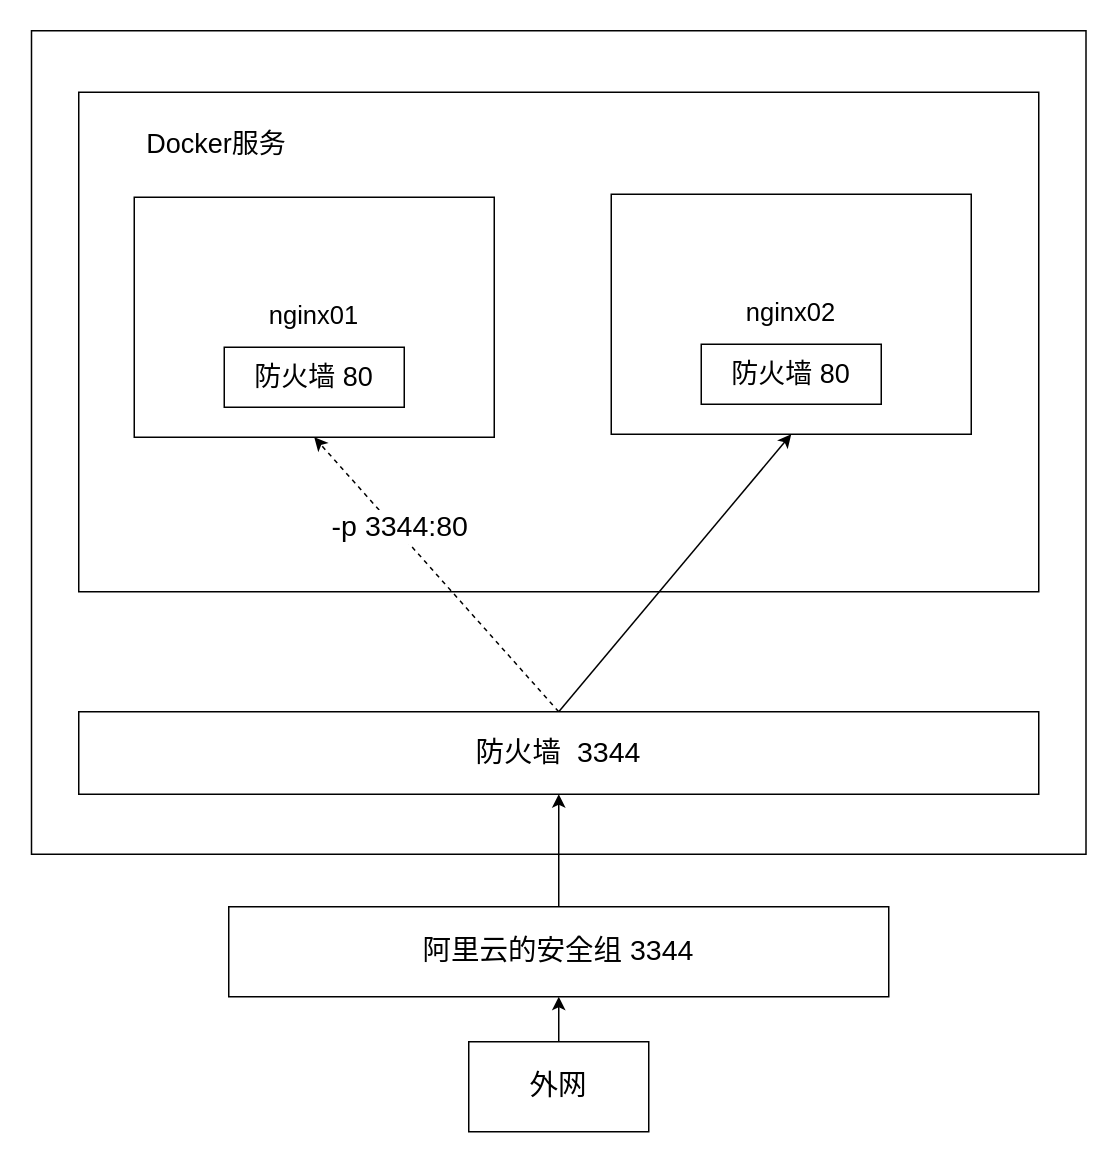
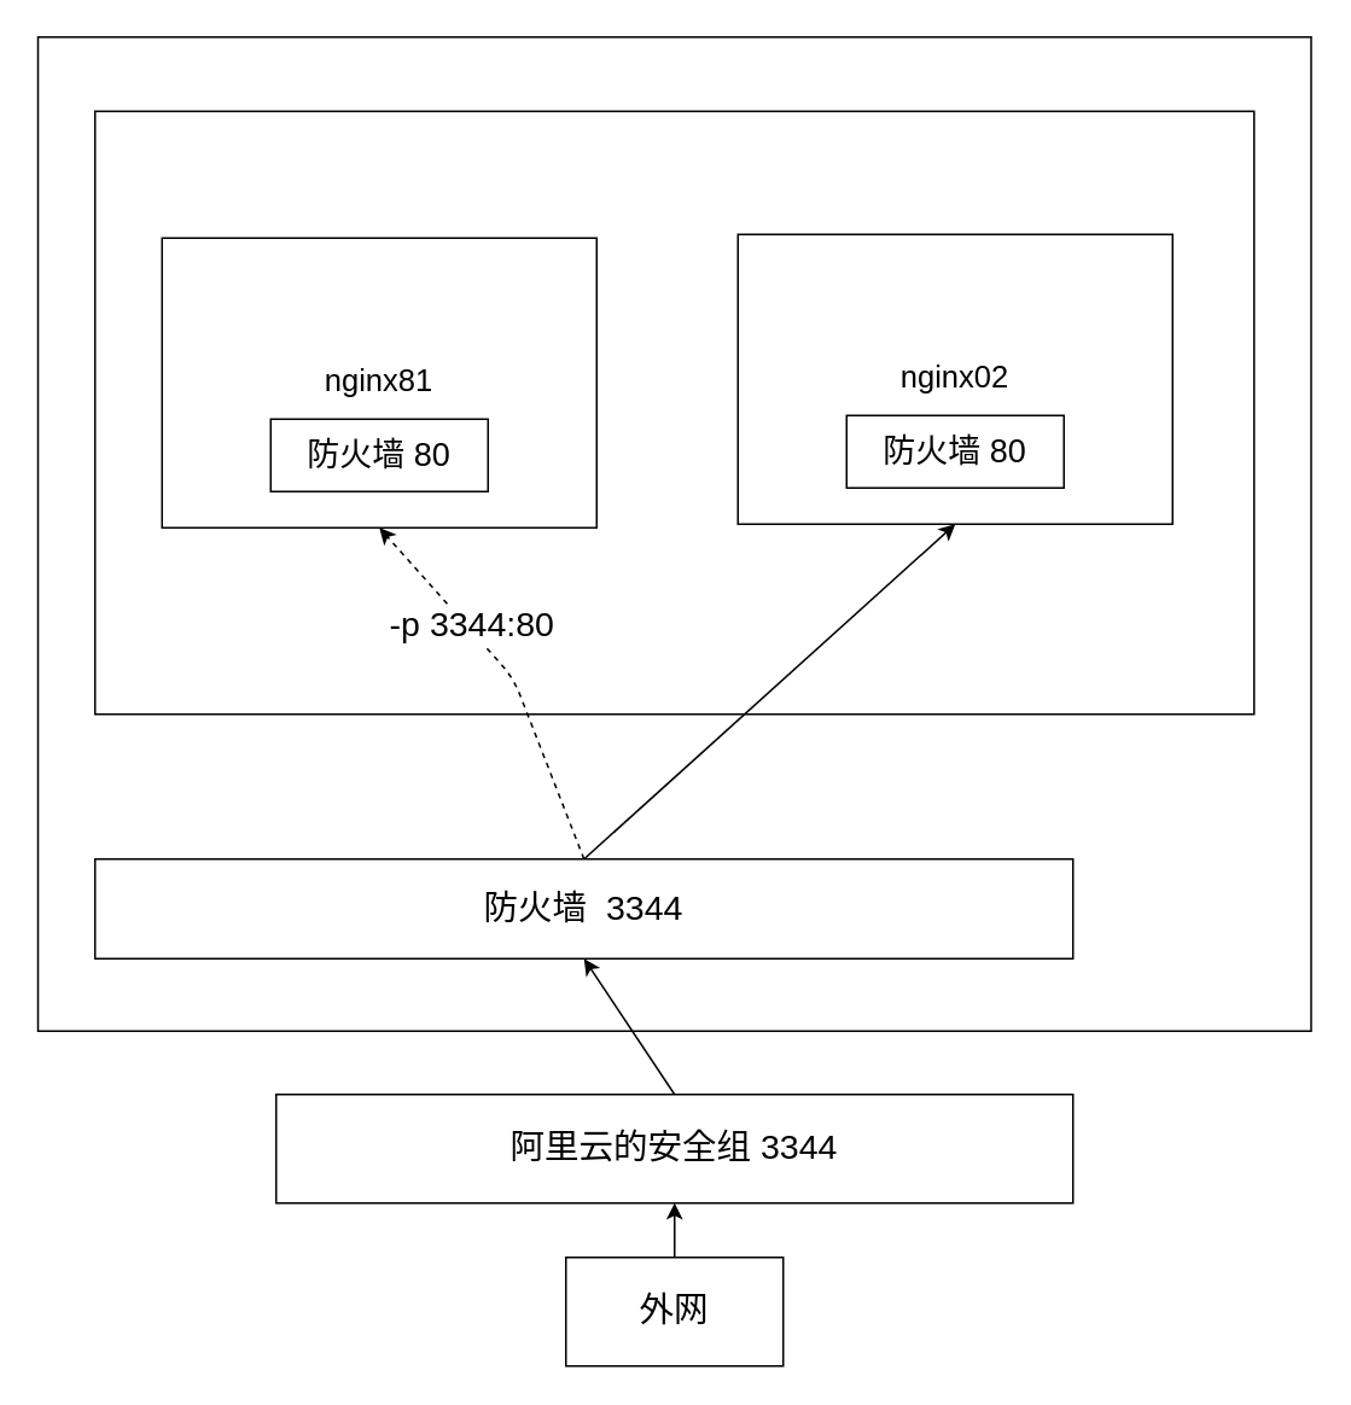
  <mxCell id="0" />
  <mxCell id="1" parent="0" />
  <mxCell id="2" value="" style="rounded=0;whiteSpace=wrap;html=1;fontSize=19;" vertex="1" parent="1"><mxGeometry x="20.5" y="20" width="703" height="549" as="geometry" /></mxCell>
  <mxCell id="3" value="" style="rounded=0;whiteSpace=wrap;html=1;fontSize=18;" vertex="1" parent="1"><mxGeometry x="52" y="61" width="640" height="333" as="geometry" /></mxCell>
- <mxCell id="4" value="&lt;font style=&quot;font-size: 17px;&quot;&gt;nginx01&lt;/font&gt;" style="rounded=0;whiteSpace=wrap;html=1;" vertex="1" parent="1"><mxGeometry x="89" y="131" width="240" height="160" as="geometry" /></mxCell>
- <mxCell id="5" value="&lt;font style=&quot;font-size: 18px;&quot;&gt;Docker服务&lt;/font&gt;" style="text;html=1;strokeColor=none;fillColor=none;align=center;verticalAlign=middle;whiteSpace=wrap;rounded=0;fontSize=15;" vertex="1" parent="1"><mxGeometry x="89" y="81" width="110" height="30" as="geometry" /></mxCell>
+ <mxCell id="4" value="&lt;font style=&quot;font-size: 17px;&quot;&gt;nginx81&lt;/font&gt;" style="rounded=0;whiteSpace=wrap;html=1;" vertex="1" parent="1"><mxGeometry x="89" y="131" width="240" height="160" as="geometry" /></mxCell>
  <mxCell id="6" value="防火墙 80" style="rounded=0;whiteSpace=wrap;html=1;fontSize=18;" vertex="1" parent="1"><mxGeometry x="149" y="231" width="120" height="40" as="geometry" /></mxCell>
  <mxCell id="7" value="&lt;font style=&quot;font-size: 17px;&quot;&gt;nginx02&lt;/font&gt;" style="rounded=0;whiteSpace=wrap;html=1;" vertex="1" parent="1"><mxGeometry x="407" y="129" width="240" height="160" as="geometry" /></mxCell>
  <mxCell id="8" value="防火墙 80" style="rounded=0;whiteSpace=wrap;html=1;fontSize=18;" vertex="1" parent="1"><mxGeometry x="467" y="229" width="120" height="40" as="geometry" /></mxCell>
  <mxCell id="9" style="edgeStyle=none;html=1;exitX=0.5;exitY=0;exitDx=0;exitDy=0;entryX=0.5;entryY=1;entryDx=0;entryDy=0;fontSize=19;dashed=1;" edge="1" parent="1" source="12" target="4"><mxGeometry relative="1" as="geometry"><Array as="points"><mxPoint x="283" y="374" /></Array></mxGeometry></mxCell>
  <mxCell id="10" value="-p 3344:80" style="edgeLabel;html=1;align=center;verticalAlign=middle;resizable=0;points=[];fontSize=19;" vertex="1" connectable="0" parent="9"><mxGeometry x="0.33" y="-2" relative="1" as="geometry"><mxPoint as="offset" /></mxGeometry></mxCell>
  <mxCell id="11" style="edgeStyle=none;html=1;exitX=0.5;exitY=0;exitDx=0;exitDy=0;entryX=0.5;entryY=1;entryDx=0;entryDy=0;fontSize=19;" edge="1" parent="1" source="12" target="7"><mxGeometry relative="1" as="geometry" /></mxCell>
- <mxCell id="12" value="&lt;font style=&quot;font-size: 19px;&quot;&gt;防火墙&amp;nbsp; 3344&lt;/font&gt;" style="rounded=0;whiteSpace=wrap;html=1;fontSize=18;" vertex="1" parent="1"><mxGeometry x="52" y="474" width="640" height="55" as="geometry" /></mxCell>
+ <mxCell id="12" value="&lt;font style=&quot;font-size: 19px;&quot;&gt;防火墙&amp;nbsp; 3344&lt;/font&gt;" style="rounded=0;whiteSpace=wrap;html=1;fontSize=18;" vertex="1" parent="1"><mxGeometry x="52" y="474" width="540" height="55" as="geometry" /></mxCell>
  <mxCell id="13" style="edgeStyle=none;html=1;exitX=0.5;exitY=0;exitDx=0;exitDy=0;entryX=0.5;entryY=1;entryDx=0;entryDy=0;fontSize=19;" edge="1" parent="1" source="14" target="12"><mxGeometry relative="1" as="geometry" /></mxCell>
  <mxCell id="14" value="阿里云的安全组 3344" style="rounded=0;whiteSpace=wrap;html=1;fontSize=19;" vertex="1" parent="1"><mxGeometry x="152" y="604" width="440" height="60" as="geometry" /></mxCell>
  <mxCell id="15" style="edgeStyle=none;html=1;exitX=0.5;exitY=0;exitDx=0;exitDy=0;entryX=0.5;entryY=1;entryDx=0;entryDy=0;fontSize=19;" edge="1" parent="1" source="16" target="14"><mxGeometry relative="1" as="geometry" /></mxCell>
  <mxCell id="16" value="外网" style="rounded=0;whiteSpace=wrap;html=1;fontSize=19;" vertex="1" parent="1"><mxGeometry x="312" y="694" width="120" height="60" as="geometry" /></mxCell>
